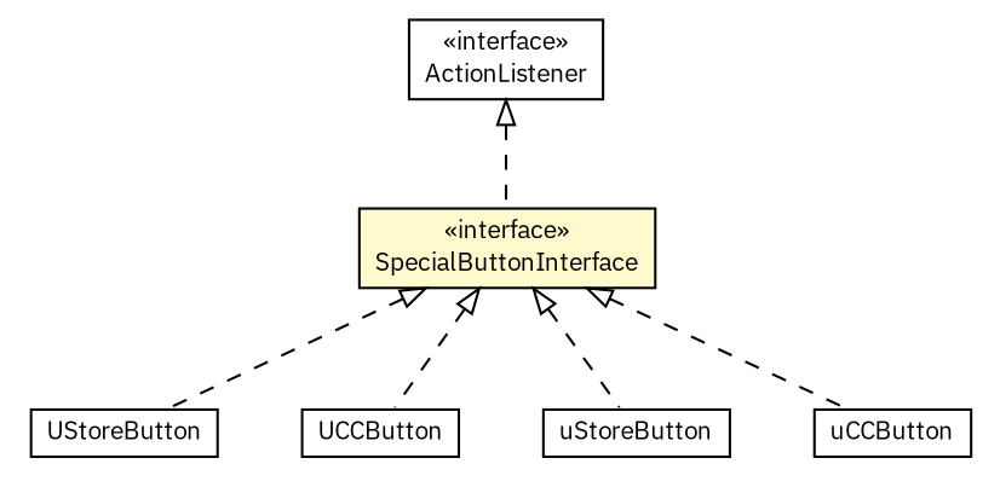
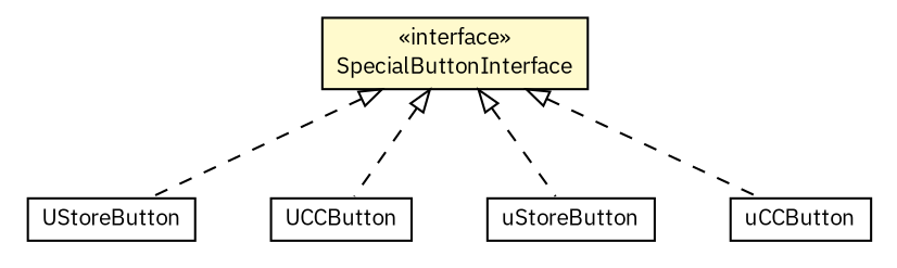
  digraph {
    fontname="IBM Plex Sans"
    nodesep=0.25
    ranksep=0.5
    node [fontcolor=black fontname="IBM Plex Sans" fontsize=10.0 shape=plaintext]
    edge [arrowtail=empty dir=back fontname="IBM Plex Sans" fontsize=10 headport=p labelfontname=Helvetica labelfontsize=10 style=dashed tailport=p]
    n1 [label=<<table title="org.universAAL.ui.handler.gui.swing.model.special.SpecialButtonInterface" border="0" cellborder="1" cellspacing="0" cellpadding="2" port="p" bgcolor="lemonChiffon" href="./SpecialButtonInterface.html"> 		<tr><td><table border="0" cellspacing="0" cellpadding="1"> <tr><td align="center" balign="center"> &#171;interface&#187; </td></tr> <tr><td align="center" balign="center"> SpecialButtonInterface </td></tr> 		</table></td></tr> 		</table>>]
    n2 [label=<<table title="org.universAAL.ui.gui.swing.bluesteelLAF.specialButtons.UStoreButton" border="0" cellborder="1" cellspacing="0" cellpadding="2" port="p" href="../../../../../gui/swing/bluesteelLAF/specialButtons/UStoreButton.html"> 		<tr><td><table border="0" cellspacing="0" cellpadding="1"> <tr><td align="center" balign="center"> UStoreButton </td></tr> 		</table></td></tr> 		</table>>]
    n3 [label=<<table title="org.universAAL.ui.gui.swing.bluesteelLAF.specialButtons.UCCButton" border="0" cellborder="1" cellspacing="0" cellpadding="2" port="p" href="../../../../../gui/swing/bluesteelLAF/specialButtons/UCCButton.html"> 		<tr><td><table border="0" cellspacing="0" cellpadding="1"> <tr><td align="center" balign="center"> UCCButton </td></tr> 		</table></td></tr> 		</table>>]
    n4 [label=<<table title="org.universAAL.ui.handler.gui.swing.classic.specialButtons.uStoreButton" border="0" cellborder="1" cellspacing="0" cellpadding="2" port="p" href="../../classic/specialButtons/uStoreButton.html"> 		<tr><td><table border="0" cellspacing="0" cellpadding="1"> <tr><td align="center" balign="center"> uStoreButton </td></tr> 		</table></td></tr> 		</table>>]
    n5 [label=<<table title="org.universAAL.ui.handler.gui.swing.classic.specialButtons.uCCButton" border="0" cellborder="1" cellspacing="0" cellpadding="2" port="p" href="../../classic/specialButtons/uCCButton.html"> 		<tr><td><table border="0" cellspacing="0" cellpadding="1"> <tr><td align="center" balign="center"> uCCButton </td></tr> 		</table></td></tr> 		</table>>]
-   n6 [label=<<table title="java.awt.event.ActionListener" border="0" cellborder="1" cellspacing="0" cellpadding="2" port="p" href="http://java.sun.com/j2se/1.4.2/docs/api/java/awt/event/ActionListener.html"> 		<tr><td><table border="0" cellspacing="0" cellpadding="1"> <tr><td align="center" balign="center"> &#171;interface&#187; </td></tr> <tr><td align="center" balign="center"> ActionListener </td></tr> 		</table></td></tr> 		</table>>]
    n1 -> n2
    n1 -> n3
    n1 -> n4
    n1 -> n5
-   n6 -> n1
  }
